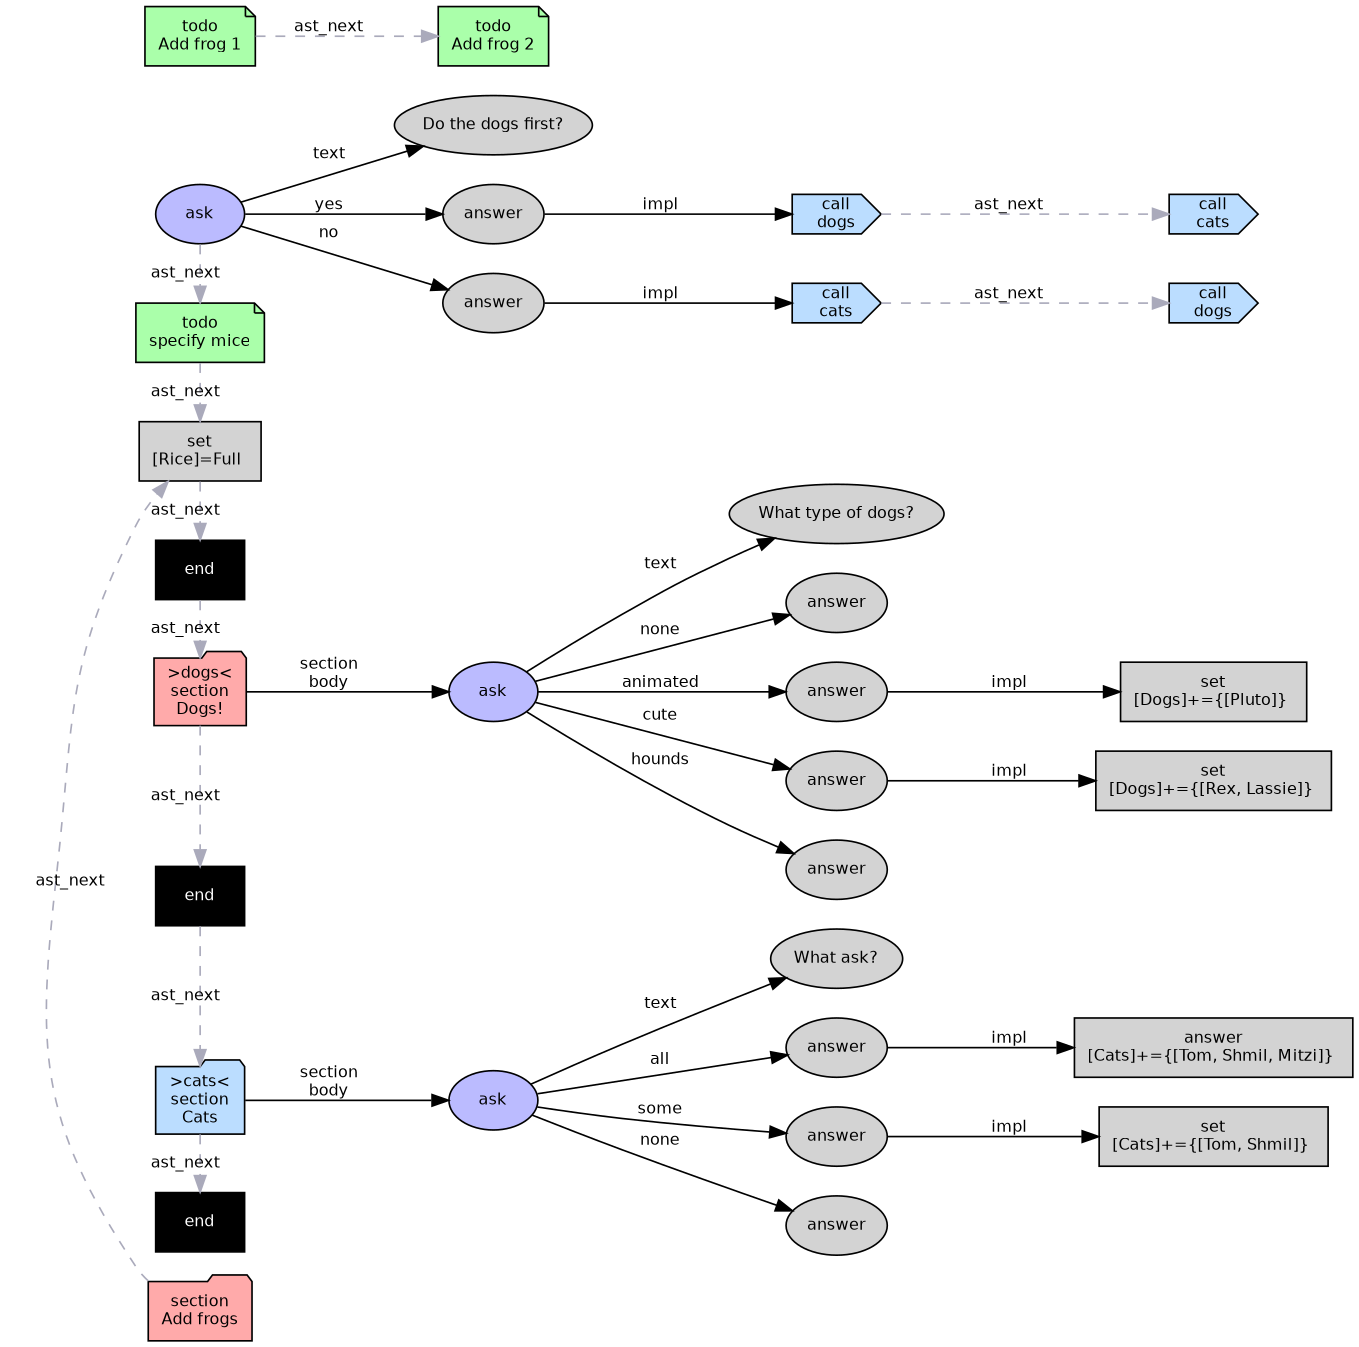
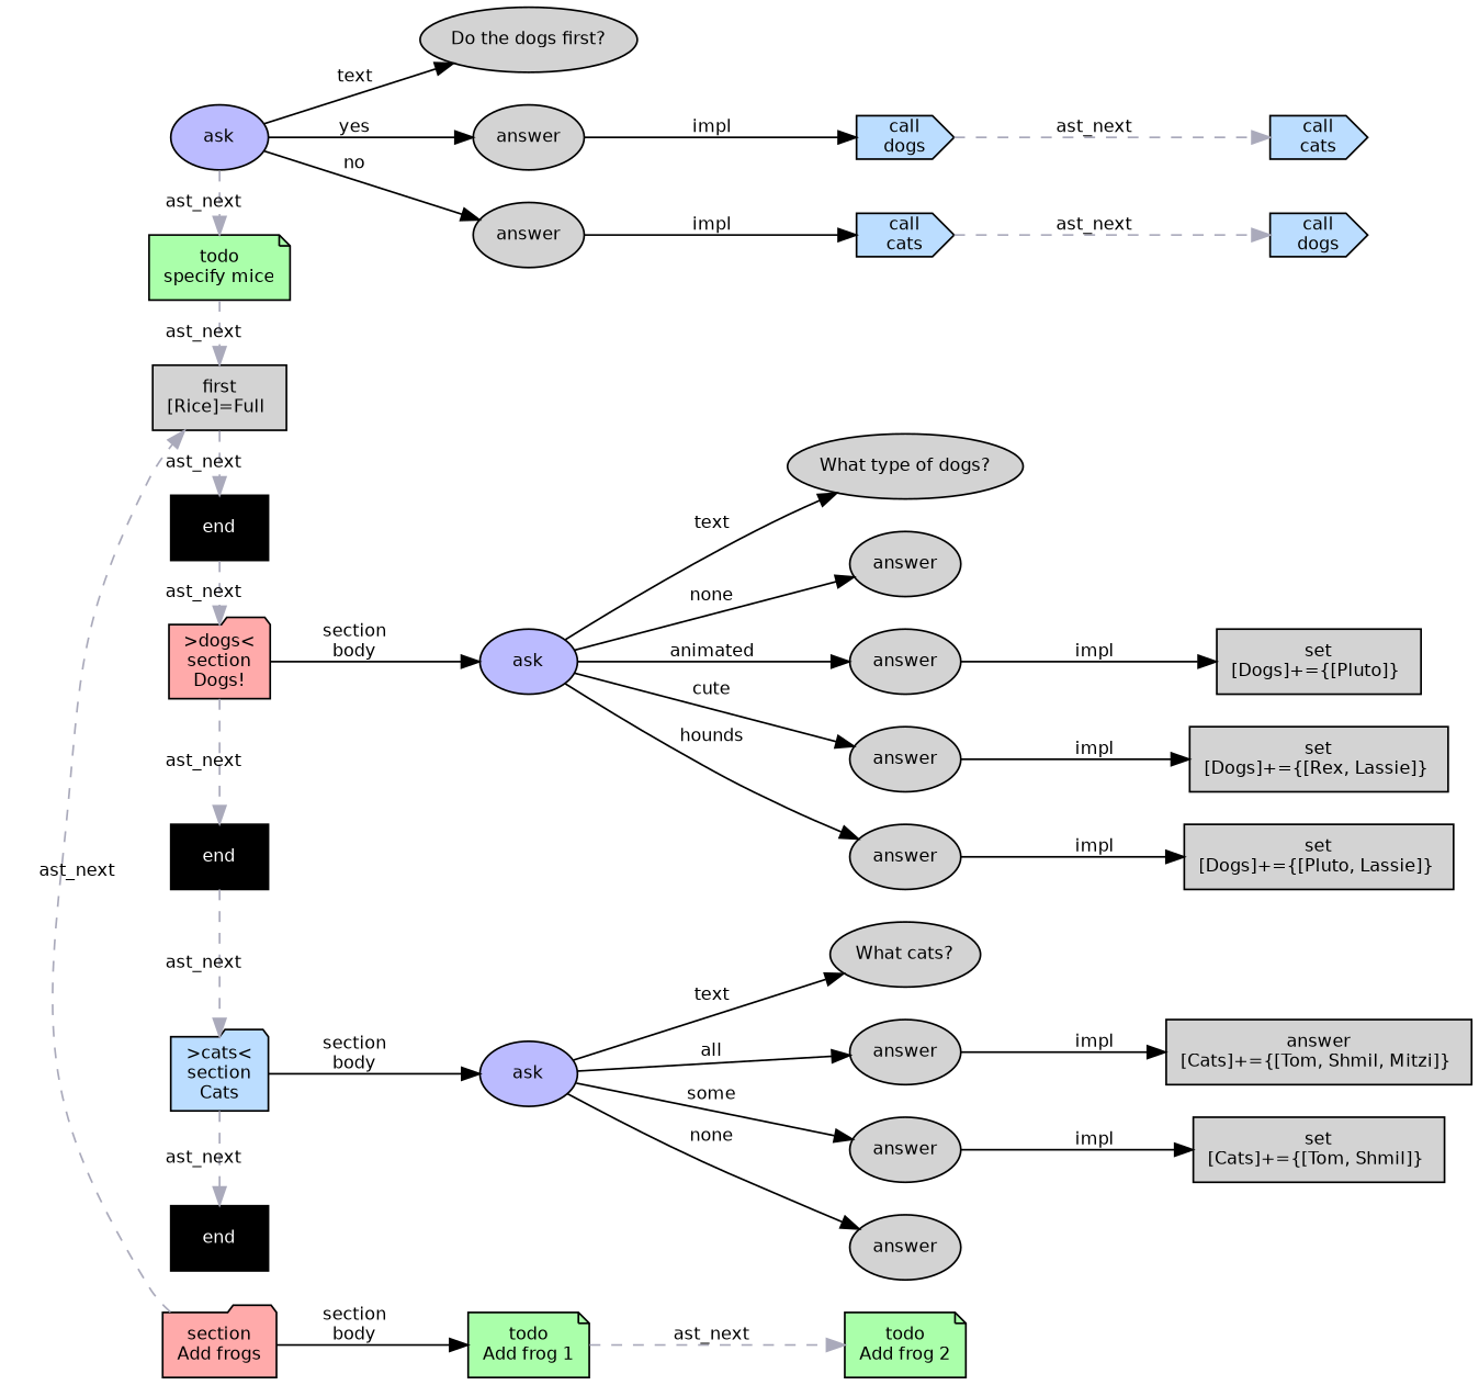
  digraph {
    rankdir=LR
    node [fillcolor=lightgray fontname=Helvetica fontsize=10 style=filled]
    edge [fontname=Helvetica fontsize=10]
    n1 [fillcolor="#BBBBFF" label="ask\n"]
    n2 [label="Do the dogs first?"]
    n3 [label=answer]
    n4 [label=answer]
    n5 [fillcolor="#AAFFAA" label="todo\nspecify mice" shape=note]
    n6 [fillcolor="#BBDDFF" label="call\ndogs" shape=cds]
    n7 [fillcolor="#BBDDFF" label="call\ncats" shape=cds]
-   n8 [label="set\n[Rice]=Full " shape=box]
+   n8 [label="first\n[Rice]=Full " shape=box]
    n9 [fillcolor="#BBDDFF" label="call\ncats" shape=cds]
    n10 [fillcolor="#BBDDFF" label="call\ndogs" shape=cds]
    n11 [fillcolor="#FFAAAA" label="section\nAdd frogs" shape=folder]
    n12 [fillcolor="#AAFFAA" label="todo\nAdd frog 1" shape=note]
    n13 [fillcolor="#AAFFAA" label="todo\nAdd frog 2" shape=note]
    n14 [color="#000000" fillcolor="#000000" fontcolor="#FFFFFF" label=end shape=box]
    n15 [fillcolor="#FFAAAA" label=">dogs<\nsection\nDogs!" shape=folder]
    n16 [fillcolor="#BBBBFF" label="ask\n"]
    n17 [color="#000000" fillcolor="#000000" fontcolor="#FFFFFF" label=end shape=box]
    n18 [label="What type of dogs?"]
    n19 [label=answer]
    n20 [label=answer]
    n21 [label=answer]
    n22 [label=answer]
    n23 [fillcolor="#BBDDFF" label=">cats<\nsection\nCats" shape=folder]
    n24 [label="set\n[Dogs]+={[Pluto]} " shape=box]
    n25 [label="set\n[Dogs]+={[Rex, Lassie]} " shape=box]
+   n26 [label="set\n[Dogs]+={[Pluto, Lassie]} " shape=box]
    n27 [fillcolor="#BBBBFF" label="ask\n"]
    n28 [color="#000000" fillcolor="#000000" fontcolor="#FFFFFF" label=end shape=box]
-   n29 [label="What ask?"]
+   n29 [label="What cats?"]
    n30 [label=answer]
    n31 [label=answer]
    n32 [label=answer]
    n33 [label="answer\n[Cats]+={[Tom, Shmil, Mitzi]} " shape=box]
    n34 [label="set\n[Cats]+={[Tom, Shmil]} " shape=box]
    n1 -> n2 [label=text]
    n1 -> n3 [label=yes]
    n1 -> n4 [label=no]
    n1 -> n5 [color="#AAAABB" constraint=false label=ast_next style=dashed]
    n3 -> n6 [label=impl]
    n4 -> n7 [label=impl]
    n5 -> n8 [color="#AAAABB" constraint=false label=ast_next style=dashed]
    n6 -> n9 [color="#AAAABB" constraint=true label=ast_next style=dashed]
    n7 -> n10 [color="#AAAABB" constraint=true label=ast_next style=dashed]
    n8 -> n14 [color="#AAAABB" constraint=false label=ast_next style=dashed]
    n11 -> n8 [color="#AAAABB" constraint=false label=ast_next style=dashed]
+   n11 -> n12 [label="section\nbody"]
    n12 -> n13 [color="#AAAABB" constraint=true label=ast_next style=dashed]
    n14 -> n15 [color="#AAAABB" constraint=false label=ast_next style=dashed]
    n15 -> n16 [label="section\nbody"]
    n15 -> n17 [color="#AAAABB" constraint=false label=ast_next style=dashed]
    n16 -> n18 [label=text]
    n16 -> n19 [label=none]
    n16 -> n20 [label=animated]
    n16 -> n21 [label=cute]
    n16 -> n22 [label=hounds]
    n17 -> n23 [color="#AAAABB" constraint=false label=ast_next style=dashed]
    n20 -> n24 [label=impl]
    n21 -> n25 [label=impl]
+   n22 -> n26 [label=impl]
    n23 -> n27 [label="section\nbody"]
    n23 -> n28 [color="#AAAABB" constraint=false label=ast_next style=dashed]
    n27 -> n29 [label=text]
    n27 -> n30 [label=all]
    n27 -> n31 [label=some]
    n27 -> n32 [label=none]
    n30 -> n33 [label=impl]
    n31 -> n34 [label=impl]
  }
